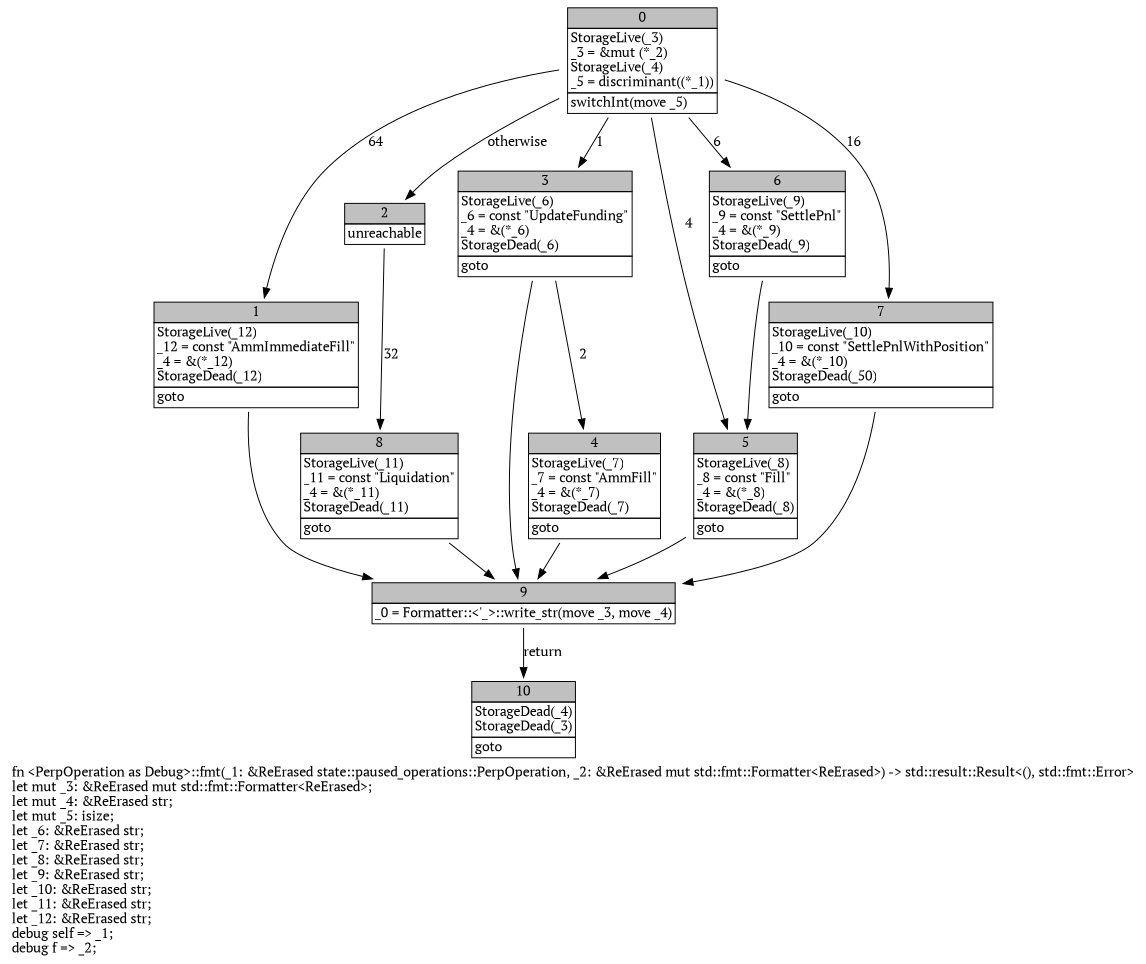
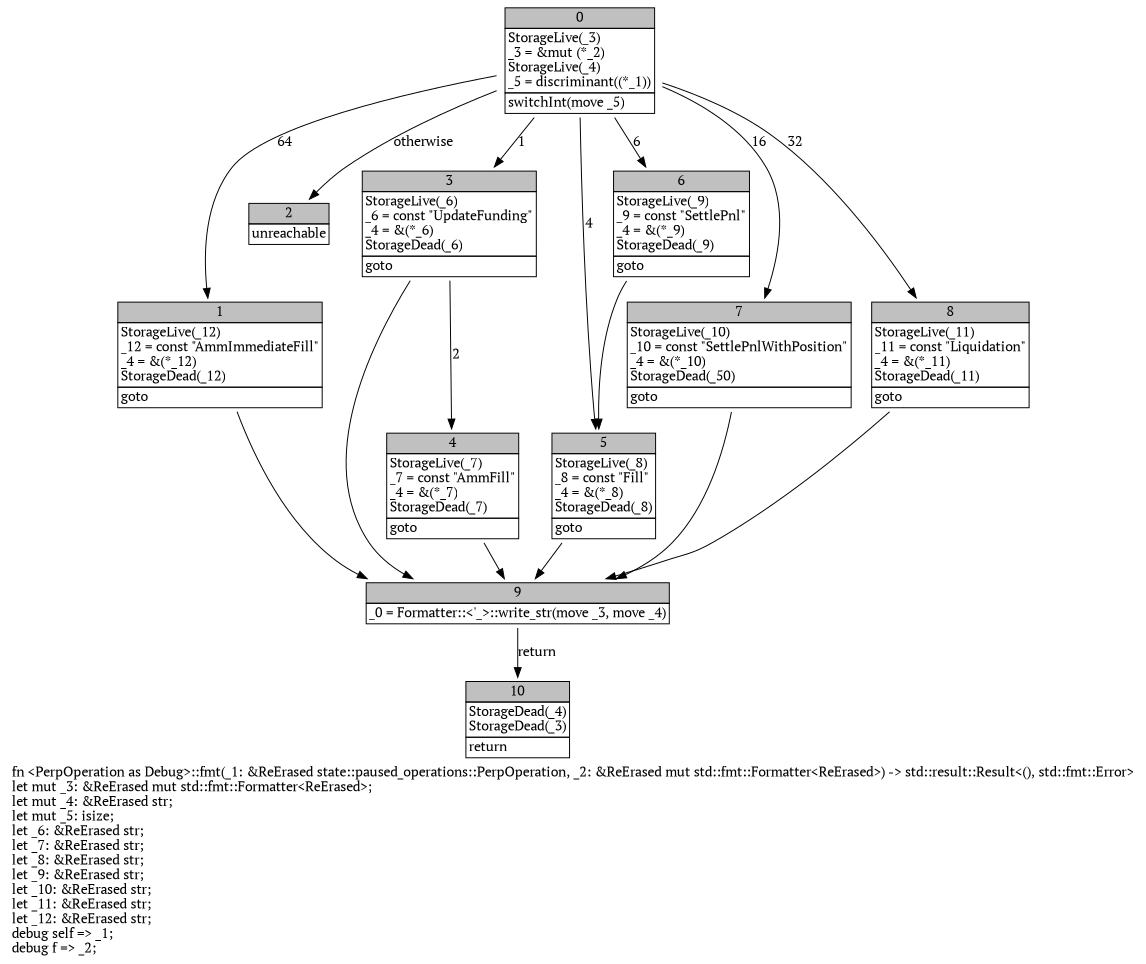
  digraph {
    fontname="PT Serif"
    label=<fn &lt;PerpOperation as Debug&gt;::fmt(_1: &amp;ReErased state::paused_operations::PerpOperation, _2: &amp;ReErased mut std::fmt::Formatter&lt;ReErased&gt;) -&gt; std::result::Result&lt;(), std::fmt::Error&gt;<br align="left"/>let mut _3: &amp;ReErased mut std::fmt::Formatter&lt;ReErased&gt;;<br align="left"/>let mut _4: &amp;ReErased str;<br align="left"/>let mut _5: isize;<br align="left"/>let _6: &amp;ReErased str;<br align="left"/>let _7: &amp;ReErased str;<br align="left"/>let _8: &amp;ReErased str;<br align="left"/>let _9: &amp;ReErased str;<br align="left"/>let _10: &amp;ReErased str;<br align="left"/>let _11: &amp;ReErased str;<br align="left"/>let _12: &amp;ReErased str;<br align="left"/>debug self =&gt; _1;<br align="left"/>debug f =&gt; _2;<br align="left"/>>
    node [fontname="PT Serif" shape=none]
    edge [fontname="PT Serif"]
    n1 [label=<<table border="0" cellborder="1" cellspacing="0"><tr><td bgcolor="gray" align="center" colspan="1">0</td></tr><tr><td align="left" balign="left">StorageLive(_3)<br/>_3 = &amp;mut (*_2)<br/>StorageLive(_4)<br/>_5 = discriminant((*_1))<br/></td></tr><tr><td align="left">switchInt(move _5)</td></tr></table>>]
    n2 [label=<<table border="0" cellborder="1" cellspacing="0"><tr><td bgcolor="gray" align="center" colspan="1">1</td></tr><tr><td align="left" balign="left">StorageLive(_12)<br/>_12 = const &quot;AmmImmediateFill&quot;<br/>_4 = &amp;(*_12)<br/>StorageDead(_12)<br/></td></tr><tr><td align="left">goto</td></tr></table>>]
    n3 [label=<<table border="0" cellborder="1" cellspacing="0"><tr><td bgcolor="gray" align="center" colspan="1">2</td></tr><tr><td align="left">unreachable</td></tr></table>>]
    n4 [label=<<table border="0" cellborder="1" cellspacing="0"><tr><td bgcolor="gray" align="center" colspan="1">3</td></tr><tr><td align="left" balign="left">StorageLive(_6)<br/>_6 = const &quot;UpdateFunding&quot;<br/>_4 = &amp;(*_6)<br/>StorageDead(_6)<br/></td></tr><tr><td align="left">goto</td></tr></table>>]
    n5 [label=<<table border="0" cellborder="1" cellspacing="0"><tr><td bgcolor="gray" align="center" colspan="1">5</td></tr><tr><td align="left" balign="left">StorageLive(_8)<br/>_8 = const &quot;Fill&quot;<br/>_4 = &amp;(*_8)<br/>StorageDead(_8)<br/></td></tr><tr><td align="left">goto</td></tr></table>>]
    n6 [label=<<table border="0" cellborder="1" cellspacing="0"><tr><td bgcolor="gray" align="center" colspan="1">6</td></tr><tr><td align="left" balign="left">StorageLive(_9)<br/>_9 = const &quot;SettlePnl&quot;<br/>_4 = &amp;(*_9)<br/>StorageDead(_9)<br/></td></tr><tr><td align="left">goto</td></tr></table>>]
    n7 [label=<<table border="0" cellborder="1" cellspacing="0"><tr><td bgcolor="gray" align="center" colspan="1">7</td></tr><tr><td align="left" balign="left">StorageLive(_10)<br/>_10 = const &quot;SettlePnlWithPosition&quot;<br/>_4 = &amp;(*_10)<br/>StorageDead(_50)<br/></td></tr><tr><td align="left">goto</td></tr></table>>]
    n8 [label=<<table border="0" cellborder="1" cellspacing="0"><tr><td bgcolor="gray" align="center" colspan="1">8</td></tr><tr><td align="left" balign="left">StorageLive(_11)<br/>_11 = const &quot;Liquidation&quot;<br/>_4 = &amp;(*_11)<br/>StorageDead(_11)<br/></td></tr><tr><td align="left">goto</td></tr></table>>]
    n9 [label=<<table border="0" cellborder="1" cellspacing="0"><tr><td bgcolor="gray" align="center" colspan="1">9</td></tr><tr><td align="left">_0 = Formatter::&lt;'_&gt;::write_str(move _3, move _4)</td></tr></table>>]
    n10 [label=<<table border="0" cellborder="1" cellspacing="0"><tr><td bgcolor="gray" align="center" colspan="1">4</td></tr><tr><td align="left" balign="left">StorageLive(_7)<br/>_7 = const &quot;AmmFill&quot;<br/>_4 = &amp;(*_7)<br/>StorageDead(_7)<br/></td></tr><tr><td align="left">goto</td></tr></table>>]
-   n11 [label=<<table border="0" cellborder="1" cellspacing="0"><tr><td bgcolor="gray" align="center" colspan="1">10</td></tr><tr><td align="left" balign="left">StorageDead(_4)<br/>StorageDead(_3)<br/></td></tr><tr><td align="left">goto</td></tr></table>>]
+   n11 [label=<<table border="0" cellborder="1" cellspacing="0"><tr><td bgcolor="gray" align="center" colspan="1">10</td></tr><tr><td align="left" balign="left">StorageDead(_4)<br/>StorageDead(_3)<br/></td></tr><tr><td align="left">return</td></tr></table>>]
    n1 -> n2 [label=64]
    n1 -> n3 [label=otherwise]
    n1 -> n4 [label=1]
    n1 -> n5 [label=4]
    n1 -> n6 [label=6]
    n1 -> n7 [label=16]
-   n3 -> n8 [label=32]
+   n1 -> n8 [label=32]
    n2 -> n9
    n4 -> n9
    n4 -> n10 [label=2]
    n5 -> n9
    n6 -> n5
    n7 -> n9
    n8 -> n9
    n9 -> n11 [label=return]
    n10 -> n9
  }
